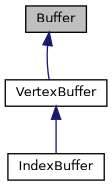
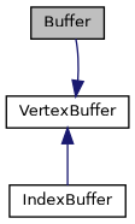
  digraph {
    node [color=black fillcolor=white fontname=Helvetica fontsize=10 shape=record style=filled]
    edge [color=midnightblue dir=back fontname=Helvetica fontsize=10 labelfontname=Helvetica labelfontsize=10 style=solid]
    n1 [fillcolor=grey75 fontcolor=black height=0.2 label=Buffer width=0.4]
    n2 [height=0.2 label=VertexBuffer width=0.4]
    n3 [height=0.2 label=IndexBuffer width=0.4]
-   n1 -> n2
+   n2 -> n1
    n2 -> n3
  }
